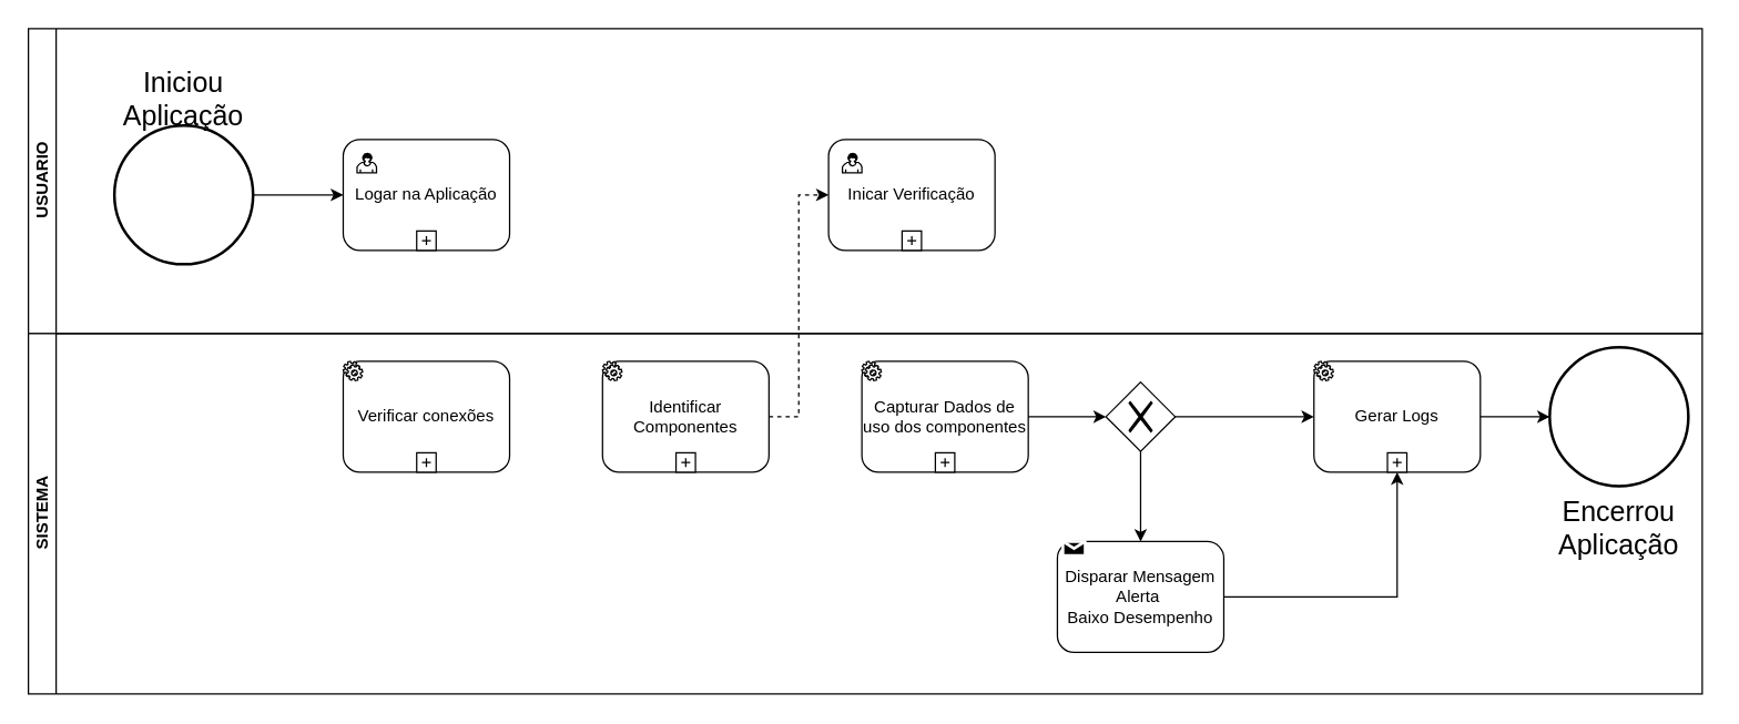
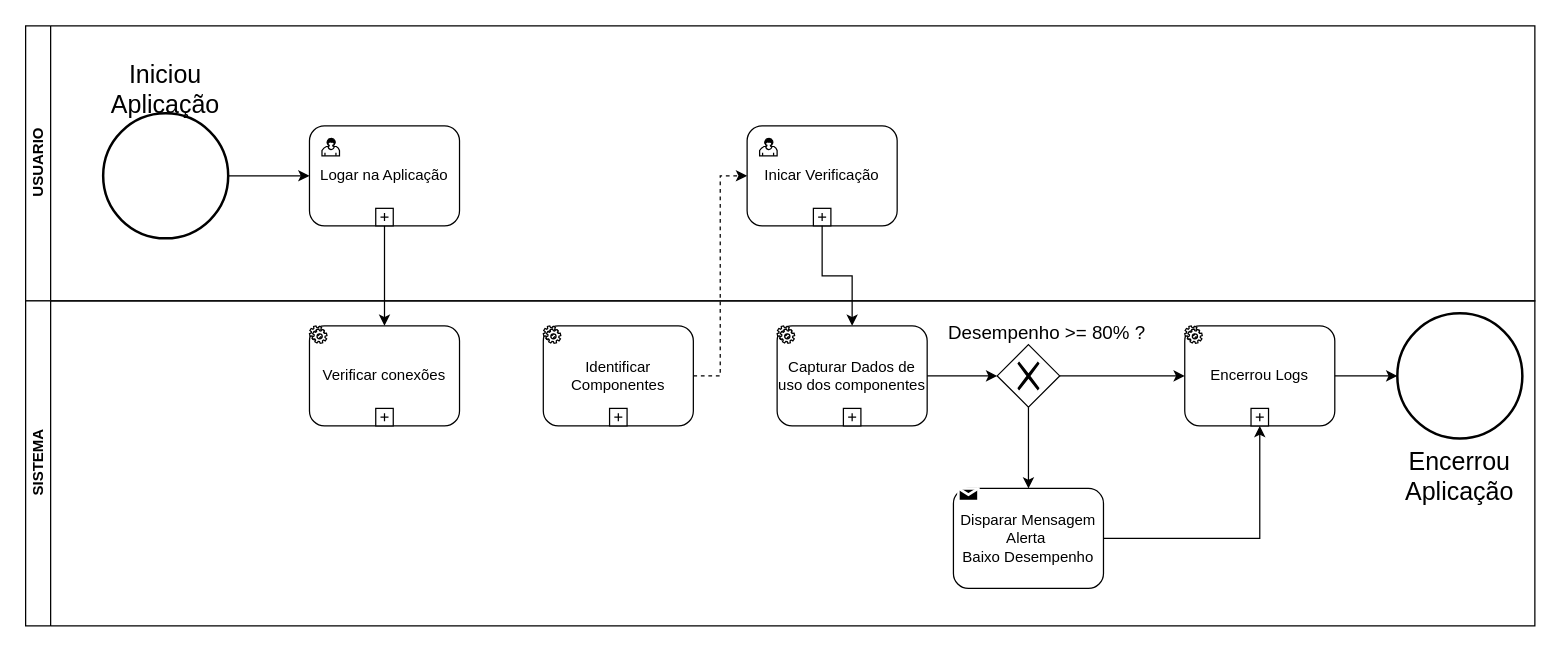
  <mxCell id="0" />
  <mxCell id="1" parent="0" />
  <mxCell id="2" style="edgeStyle=orthogonalEdgeStyle;rounded=0;orthogonalLoop=1;jettySize=auto;html=1;entryX=0;entryY=0.5;entryDx=0;entryDy=0;" parent="1" source="3" target="10" edge="1"><mxGeometry relative="1" as="geometry" /></mxCell>
  <mxCell id="3" value="" style="strokeWidth=2;html=1;shape=mxgraph.flowchart.start_2;whiteSpace=wrap;" parent="1" vertex="1"><mxGeometry x="82" y="90" width="100" height="100" as="geometry" /></mxCell>
  <mxCell id="4" value="&lt;font style=&quot;font-size: 20px&quot;&gt;Iniciou Aplicação&lt;/font&gt;" style="text;html=1;strokeColor=none;fillColor=none;align=center;verticalAlign=middle;whiteSpace=wrap;rounded=0;" parent="1" vertex="1"><mxGeometry x="67" y="60" width="130" height="20" as="geometry" /></mxCell>
  <mxCell id="5" value="" style="group" parent="1" vertex="1" connectable="0"><mxGeometry x="247" y="260" width="120" height="80" as="geometry" /></mxCell>
  <mxCell id="6" value="Verificar conexões" style="shape=ext;rounded=1;html=1;whiteSpace=wrap;" parent="5" vertex="1"><mxGeometry width="120" height="80" as="geometry" /></mxCell>
  <mxCell id="7" value="" style="shape=mxgraph.bpmn.service_task;html=1;outlineConnect=0;" parent="5" vertex="1"><mxGeometry width="14" height="14" as="geometry" /></mxCell>
  <mxCell id="8" value="" style="shape=plus;html=1;outlineConnect=0;" parent="5" vertex="1"><mxGeometry x="53" y="66" width="14" height="14" as="geometry" /></mxCell>
  <mxCell id="9" value="" style="group" parent="1" vertex="1" connectable="0"><mxGeometry x="247" y="100" width="120" height="80" as="geometry" /></mxCell>
  <mxCell id="10" value="Logar na Aplicação" style="shape=ext;rounded=1;html=1;whiteSpace=wrap;" parent="9" vertex="1"><mxGeometry width="120" height="80" as="geometry" /></mxCell>
  <mxCell id="11" value="" style="shape=plus;html=1;outlineConnect=0;" parent="9" vertex="1"><mxGeometry x="53" y="66" width="14" height="14" as="geometry" /></mxCell>
  <mxCell id="12" value="" style="shape=mxgraph.bpmn.user_task;html=1;outlineConnect=0;" parent="9" vertex="1"><mxGeometry x="10" y="10" width="14" height="14" as="geometry" /></mxCell>
+ <mxCell id="13" style="edgeStyle=orthogonalEdgeStyle;rounded=0;orthogonalLoop=1;jettySize=auto;html=1;entryX=0.5;entryY=0;entryDx=0;entryDy=0;" parent="1" source="10" target="6" edge="1"><mxGeometry relative="1" as="geometry" /></mxCell>
  <mxCell id="14" value="" style="group" parent="1" vertex="1" connectable="0"><mxGeometry x="434" y="260" width="120" height="80" as="geometry" /></mxCell>
  <mxCell id="15" value="Identificar Componentes" style="shape=ext;rounded=1;html=1;whiteSpace=wrap;" parent="14" vertex="1"><mxGeometry width="120" height="80" as="geometry" /></mxCell>
  <mxCell id="16" value="" style="shape=mxgraph.bpmn.service_task;html=1;outlineConnect=0;" parent="14" vertex="1"><mxGeometry width="14" height="14" as="geometry" /></mxCell>
  <mxCell id="17" value="" style="shape=plus;html=1;outlineConnect=0;" parent="14" vertex="1"><mxGeometry x="53" y="66" width="14" height="14" as="geometry" /></mxCell>
  <mxCell id="18" value="" style="group" vertex="1" connectable="0" parent="1"><mxGeometry x="597" y="100" width="120" height="80" as="geometry" /></mxCell>
  <mxCell id="19" value="Inicar Verificação" style="shape=ext;rounded=1;html=1;whiteSpace=wrap;" vertex="1" parent="18"><mxGeometry width="120" height="80" as="geometry" /></mxCell>
  <mxCell id="20" value="" style="shape=plus;html=1;outlineConnect=0;" vertex="1" parent="18"><mxGeometry x="53" y="66" width="14" height="14" as="geometry" /></mxCell>
  <mxCell id="21" value="" style="shape=mxgraph.bpmn.user_task;html=1;outlineConnect=0;" vertex="1" parent="18"><mxGeometry x="10" y="10" width="14" height="14" as="geometry" /></mxCell>
  <mxCell id="22" style="edgeStyle=orthogonalEdgeStyle;rounded=0;orthogonalLoop=1;jettySize=auto;html=1;entryX=0;entryY=0.5;entryDx=0;entryDy=0;dashed=1;" edge="1" parent="1" source="15" target="19"><mxGeometry relative="1" as="geometry" /></mxCell>
+ <mxCell id="23" style="edgeStyle=orthogonalEdgeStyle;rounded=0;orthogonalLoop=1;jettySize=auto;html=1;entryX=0.5;entryY=0;entryDx=0;entryDy=0;" edge="1" parent="1" source="19" target="28"><mxGeometry relative="1" as="geometry" /></mxCell>
  <mxCell id="24" value="USUARIO" style="swimlane;html=1;horizontal=0;startSize=20;" vertex="1" parent="1"><mxGeometry x="20" width="1207" height="220" as="geometry" y="20" /></mxCell>
  <mxCell id="25" value="SISTEMA" style="swimlane;html=1;horizontal=0;startSize=20;" vertex="1" parent="1"><mxGeometry x="20" y="240" width="1207" height="260" as="geometry" /></mxCell>
  <mxCell id="26" value="&lt;font style=&quot;font-size: 20px&quot;&gt;Encerrou Aplicação&lt;/font&gt;" style="text;html=1;strokeColor=none;fillColor=none;align=center;verticalAlign=middle;whiteSpace=wrap;rounded=0;" vertex="1" parent="25"><mxGeometry x="1082" y="130" width="130" height="20" as="geometry" /></mxCell>
  <mxCell id="27" value="" style="group" parent="25" vertex="1" connectable="0"><mxGeometry x="601" y="20" width="120" height="80" as="geometry" /></mxCell>
  <mxCell id="28" value="Capturar Dados de uso dos componentes" style="shape=ext;rounded=1;html=1;whiteSpace=wrap;" parent="27" vertex="1"><mxGeometry width="120" height="80" as="geometry" /></mxCell>
  <mxCell id="29" value="" style="shape=mxgraph.bpmn.service_task;html=1;outlineConnect=0;" parent="27" vertex="1"><mxGeometry width="14" height="14" as="geometry" /></mxCell>
  <mxCell id="30" value="" style="shape=plus;html=1;outlineConnect=0;" parent="27" vertex="1"><mxGeometry x="53" y="66" width="14" height="14" as="geometry" /></mxCell>
  <mxCell id="31" value="" style="shape=mxgraph.bpmn.shape;html=1;verticalLabelPosition=bottom;labelBackgroundColor=#ffffff;verticalAlign=top;align=center;perimeter=rhombusPerimeter;background=gateway;outlineConnect=0;outline=none;symbol=exclusiveGw;" parent="25" vertex="1"><mxGeometry x="777" y="35" width="50" height="50" as="geometry" /></mxCell>
  <mxCell id="32" style="edgeStyle=orthogonalEdgeStyle;rounded=0;orthogonalLoop=1;jettySize=auto;html=1;entryX=0;entryY=0.5;entryDx=0;entryDy=0;" edge="1" parent="25" source="28" target="31"><mxGeometry relative="1" as="geometry" /></mxCell>
+ <mxCell id="33" value="&lt;font style=&quot;font-size: 15px&quot;&gt;Desempenho &amp;gt;= 80% ?&lt;/font&gt;" style="text;html=1;strokeColor=none;fillColor=none;align=center;verticalAlign=middle;whiteSpace=wrap;rounded=0;" parent="25" vertex="1"><mxGeometry x="737" y="15" width="160" height="20" as="geometry" /></mxCell>
  <mxCell id="34" value="" style="group" parent="25" vertex="1" connectable="0"><mxGeometry x="742" y="140" width="120" height="80" as="geometry" /></mxCell>
  <mxCell id="35" value="Disparar Mensagem&lt;br&gt;Alerta&amp;nbsp;&lt;br&gt;Baixo Desempenho" style="shape=ext;rounded=1;html=1;whiteSpace=wrap;" parent="34" vertex="1"><mxGeometry y="10" width="120" height="80" as="geometry" /></mxCell>
  <mxCell id="36" value="" style="shape=message;whiteSpace=wrap;html=1;outlineConnect=0;fillColor=#000000;strokeColor=#ffffff;strokeWidth=2;" parent="34" vertex="1"><mxGeometry x="4" y="10" width="16" height="10" as="geometry" /></mxCell>
  <mxCell id="37" style="edgeStyle=orthogonalEdgeStyle;rounded=0;orthogonalLoop=1;jettySize=auto;html=1;entryX=0.5;entryY=0;entryDx=0;entryDy=0;" edge="1" parent="25" source="31" target="35"><mxGeometry relative="1" as="geometry" /></mxCell>
  <mxCell id="38" value="" style="group" parent="25" vertex="1" connectable="0"><mxGeometry x="927" y="20" width="120" height="80" as="geometry" /></mxCell>
- <mxCell id="39" value="Gerar Logs" style="shape=ext;rounded=1;html=1;whiteSpace=wrap;" parent="38" vertex="1"><mxGeometry width="120" height="80" as="geometry" /></mxCell>
+ <mxCell id="39" value="Encerrou Logs" style="shape=ext;rounded=1;html=1;whiteSpace=wrap;" parent="38" vertex="1"><mxGeometry width="120" height="80" as="geometry" /></mxCell>
  <mxCell id="40" value="" style="shape=mxgraph.bpmn.service_task;html=1;outlineConnect=0;" parent="38" vertex="1"><mxGeometry width="14" height="14" as="geometry" /></mxCell>
  <mxCell id="41" value="" style="shape=plus;html=1;outlineConnect=0;" parent="38" vertex="1"><mxGeometry x="53" y="66" width="14" height="14" as="geometry" /></mxCell>
  <mxCell id="42" style="edgeStyle=orthogonalEdgeStyle;rounded=0;orthogonalLoop=1;jettySize=auto;html=1;entryX=0;entryY=0.5;entryDx=0;entryDy=0;" edge="1" parent="25" source="31" target="39"><mxGeometry relative="1" as="geometry" /></mxCell>
  <mxCell id="43" style="edgeStyle=orthogonalEdgeStyle;rounded=0;orthogonalLoop=1;jettySize=auto;html=1;entryX=0.5;entryY=1;entryDx=0;entryDy=0;" edge="1" parent="25" source="35" target="41"><mxGeometry relative="1" as="geometry" /></mxCell>
  <mxCell id="44" value="" style="strokeWidth=2;html=1;shape=mxgraph.flowchart.start_2;whiteSpace=wrap;" vertex="1" parent="25"><mxGeometry x="1097" y="10" width="100" height="100" as="geometry" /></mxCell>
  <mxCell id="45" style="edgeStyle=orthogonalEdgeStyle;rounded=0;orthogonalLoop=1;jettySize=auto;html=1;entryX=0;entryY=0.5;entryDx=0;entryDy=0;entryPerimeter=0;" edge="1" parent="25" source="39" target="44"><mxGeometry relative="1" as="geometry" /></mxCell>
